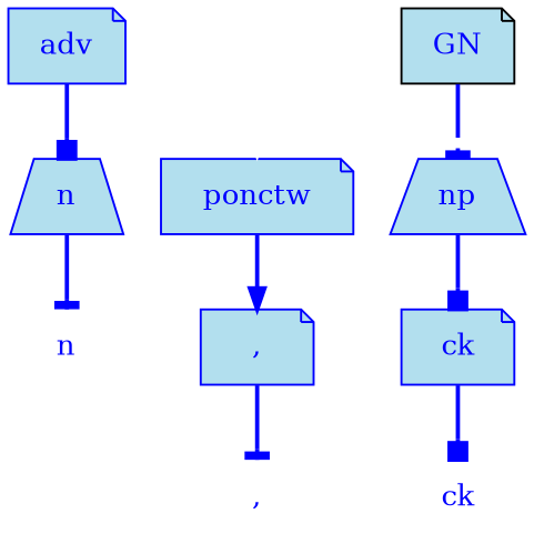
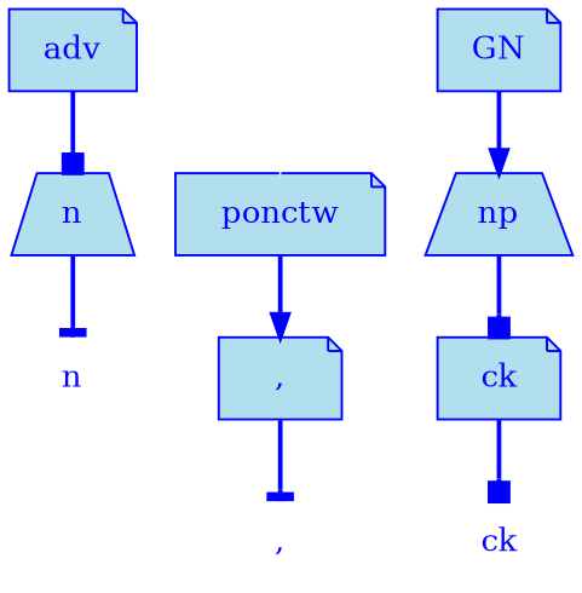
  digraph {
    node [fillcolor=lightblue2 fontcolor=blue shape=note color=blue style=filled]
    edge [arrowhead=box color=blue fontcolor=blue minlen=1 style=bold]
    n1 [height=0.50 label=n shape=plaintext width=0.75 color="" style=""]
    n2 [height=0.50 label=n shape=trapezium width=0.75]
    n3 [height=0.50 label=adv width=0.78]
    n4 [height=0.50 label="," shape=plaintext width=0.75 color="" style=""]
    n5 [height=0.50 label="," width=0.75]
    n6 [height=0.50 label=ponctw width=1.28]
    n7 [height=0.50 label=ck shape=plaintext width=0.75 color="" style=""]
    n8 [height=0.50 label=ck width=0.75]
    n9 [height=0.50 label=np shape=trapezium width=0.75]
-   n10 [arrowhead=doubleoctagon color=black height=0.50 label=GN width=0.75]
+   n10 [arrowhead=doubleoctagon height=0.50 label=GN width=0.75]
    "mc1s1_P3L1#pos#empty" [color=white fillcolor=white fontcolor=white height=0.06 shape=point width=0.06 style=""]
    n2 -> n1 [arrowhead=tee]
    n3 -> n2
    n5 -> n4 [arrowhead=tee]
    n6 -> n5 [arrowhead=normal]
    n8 -> n7
    n9 -> n8
-   n10 -> n9 [arrowhead=tee shape=normal]
+   n10 -> n9 [arrowhead=normal shape=normal]
    "mc1s1_P3L1#pos#empty" -> n6 [color=white fontcolor=white shape=none arrowhead="" style=""]
  }
